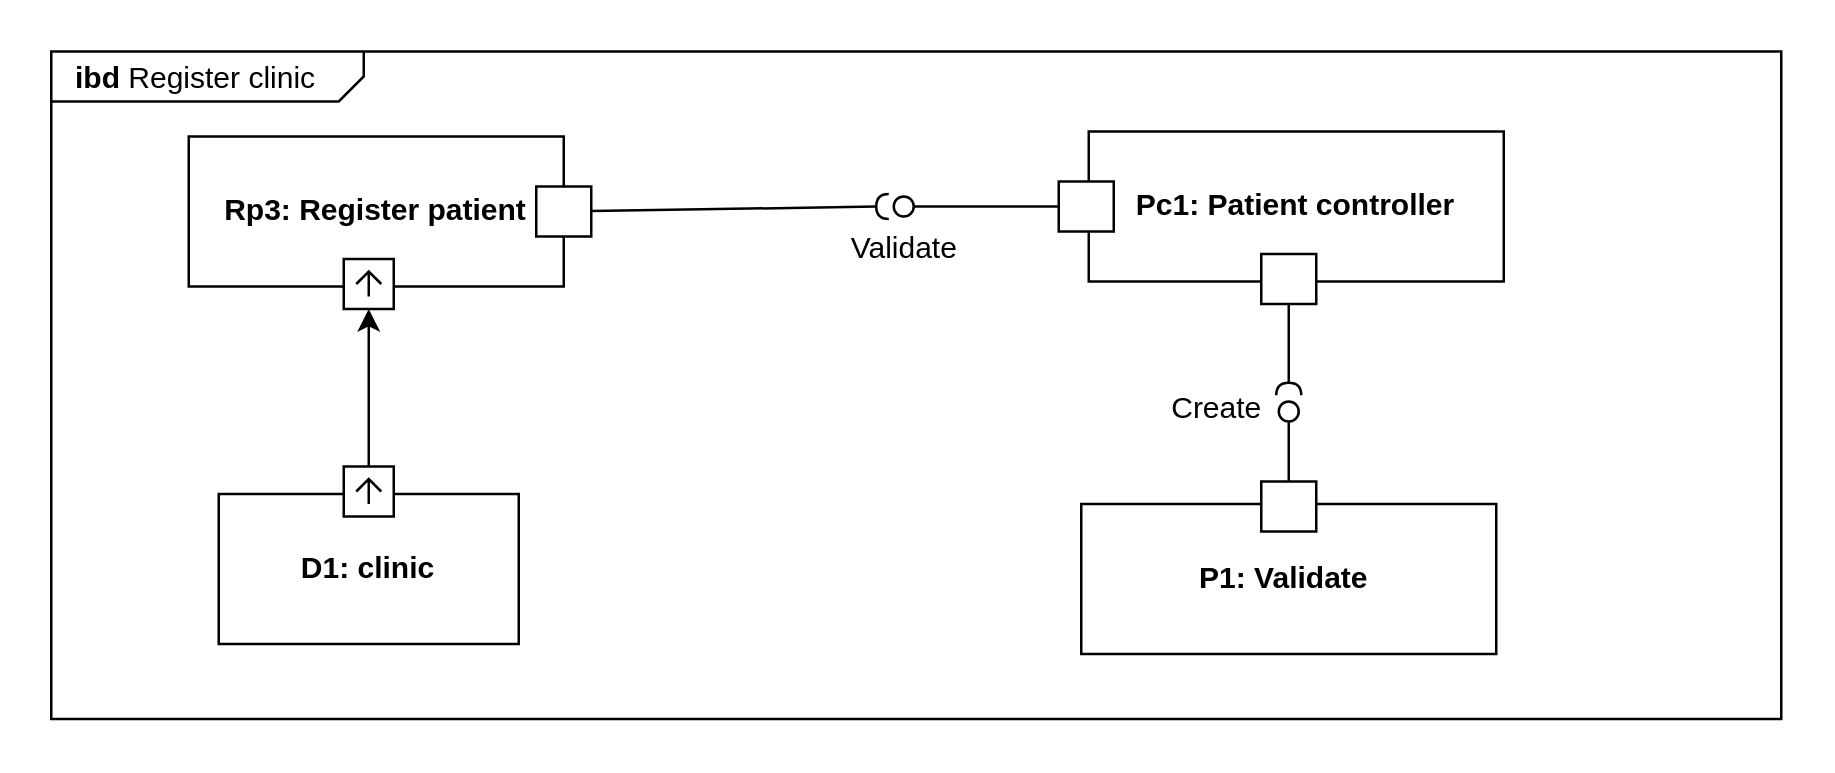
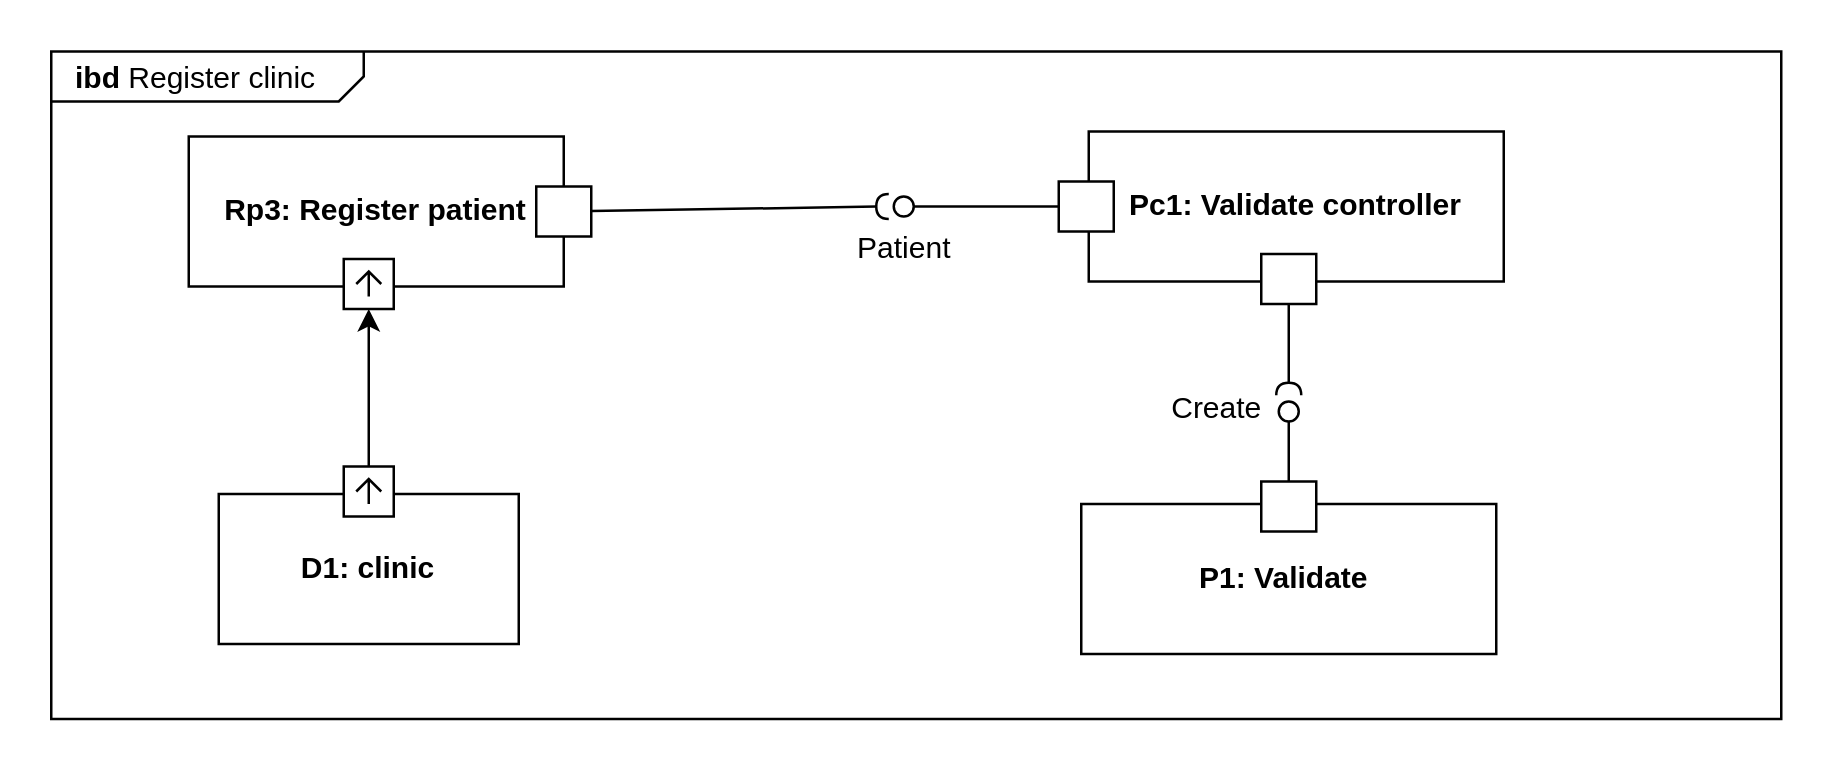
  <mxCell id="0" />
  <mxCell id="1" parent="0" />
  <mxCell id="2" value="&lt;p style=&quot;margin:0px;margin-top:4px;margin-left:10px;text-align:left;&quot;&gt;&lt;b&gt;ibd&lt;/b&gt;&amp;nbsp;Register clinic&lt;/p&gt;" style="html=1;shape=mxgraph.sysml.package;labelX=125.6;align=left;spacingLeft=10;html=1;overflow=fill;whiteSpace=wrap;recursiveResize=0;" vertex="1" parent="1"><mxGeometry x="20" y="20" width="692" height="267" as="geometry" /></mxCell>
  <mxCell id="3" style="rounded=0;orthogonalLoop=1;jettySize=auto;html=1;" edge="1" parent="1" source="6" target="19"><mxGeometry relative="1" as="geometry" /></mxCell>
  <mxCell id="4" value="" style="group" vertex="1" connectable="0" parent="1"><mxGeometry x="87" y="186" width="120" height="71" as="geometry" /></mxCell>
  <mxCell id="5" value="&lt;b&gt;D1: clinic&lt;/b&gt;" style="rounded=0;whiteSpace=wrap;html=1;fillColor=none;container=0;" vertex="1" parent="4"><mxGeometry y="11" width="120" height="60" as="geometry" /></mxCell>
  <mxCell id="6" value="" style="html=1;shape=mxgraph.sysml.port;sysMLPortType=flowN;" vertex="1" parent="4"><mxGeometry x="50" width="20" height="20" as="geometry" /></mxCell>
  <mxCell id="7" value="" style="endArrow=none;html=1;rounded=0;align=center;verticalAlign=top;endFill=0;labelBackgroundColor=none;endSize=2;" edge="1" parent="1" source="23" target="8"><mxGeometry relative="1" as="geometry"><mxPoint x="409" y="82" as="sourcePoint" /></mxGeometry></mxCell>
  <mxCell id="8" value="" style="ellipse;html=1;fontSize=11;align=center;fillColor=none;points=[];aspect=fixed;resizable=0;verticalAlign=bottom;labelPosition=center;verticalLabelPosition=top;flipH=1;" vertex="1" parent="1"><mxGeometry x="357" y="78" width="8" height="8" as="geometry" /></mxCell>
  <mxCell id="9" value="" style="endArrow=none;html=1;rounded=0;align=center;verticalAlign=top;endFill=0;labelBackgroundColor=none;endSize=2;" edge="1" parent="1" source="20" target="10"><mxGeometry relative="1" as="geometry" /></mxCell>
  <mxCell id="10" value="" style="shape=requiredInterface;html=1;fontSize=11;align=center;fillColor=none;points=[];aspect=fixed;resizable=0;verticalAlign=bottom;labelPosition=center;verticalLabelPosition=top;flipH=1;rotation=0;" vertex="1" parent="1"><mxGeometry x="350" y="77" width="5" height="10" as="geometry" /></mxCell>
- <mxCell id="11" value="Validate" style="text;html=1;align=center;verticalAlign=middle;resizable=0;points=[];autosize=1;strokeColor=none;fillColor=none;" vertex="1" parent="1"><mxGeometry x="331" y="86" width="60" height="26" as="geometry" /></mxCell>
+ <mxCell id="11" value="Patient" style="text;html=1;align=center;verticalAlign=middle;resizable=0;points=[];autosize=1;strokeColor=none;fillColor=none;" vertex="1" parent="1"><mxGeometry x="331" y="86" width="60" height="26" as="geometry" /></mxCell>
  <mxCell id="12" value="" style="endArrow=none;html=1;rounded=0;align=center;verticalAlign=top;endFill=0;labelBackgroundColor=none;endSize=2;" edge="1" parent="1" source="27" target="13"><mxGeometry relative="1" as="geometry"><mxPoint x="468" y="173" as="sourcePoint" /></mxGeometry></mxCell>
  <mxCell id="13" value="" style="ellipse;html=1;fontSize=11;align=center;fillColor=none;points=[];aspect=fixed;resizable=0;verticalAlign=bottom;labelPosition=center;verticalLabelPosition=top;flipH=1;" vertex="1" parent="1"><mxGeometry x="511" y="160" width="8" height="8" as="geometry" /></mxCell>
  <mxCell id="14" value="" style="endArrow=none;html=1;rounded=0;align=center;verticalAlign=top;endFill=0;labelBackgroundColor=none;endSize=2;" edge="1" parent="1" source="24" target="15"><mxGeometry relative="1" as="geometry" /></mxCell>
  <mxCell id="15" value="" style="shape=requiredInterface;html=1;fontSize=11;align=center;fillColor=none;points=[];aspect=fixed;resizable=0;verticalAlign=bottom;labelPosition=center;verticalLabelPosition=top;flipH=1;rotation=90;" vertex="1" parent="1"><mxGeometry x="512.5" y="150" width="5" height="10" as="geometry" /></mxCell>
  <mxCell id="16" value="Create" style="text;html=1;align=center;verticalAlign=middle;resizable=0;points=[];autosize=1;strokeColor=none;fillColor=none;" vertex="1" parent="1"><mxGeometry x="458.5" y="150" width="54" height="26" as="geometry" /></mxCell>
  <mxCell id="17" value="" style="group" vertex="1" connectable="0" parent="1"><mxGeometry x="75" y="54" width="161" height="69" as="geometry" /></mxCell>
  <mxCell id="18" value="&lt;b&gt;Rp3: Register patient&lt;/b&gt;" style="rounded=0;whiteSpace=wrap;html=1;fillColor=none;container=0;" vertex="1" parent="17"><mxGeometry width="150" height="60" as="geometry" /></mxCell>
  <mxCell id="19" value="" style="html=1;shape=mxgraph.sysml.port;sysMLPortType=flowN;container=0;" vertex="1" parent="17"><mxGeometry x="62" y="49" width="20" height="20" as="geometry" /></mxCell>
  <mxCell id="20" value="" style="html=1;rounded=0;container=0;" vertex="1" parent="17"><mxGeometry x="139" y="20" width="22" height="20" as="geometry" /></mxCell>
  <mxCell id="21" value="" style="group" vertex="1" connectable="0" parent="1"><mxGeometry x="423" y="52" width="178" height="69" as="geometry" /></mxCell>
- <mxCell id="22" value="&lt;b&gt;Pc1: Patient controller&lt;/b&gt;" style="rounded=0;whiteSpace=wrap;html=1;fillColor=none;container=0;" vertex="1" parent="21"><mxGeometry x="12" width="166" height="60" as="geometry" /></mxCell>
+ <mxCell id="22" value="&lt;b&gt;Pc1: Validate controller&lt;/b&gt;" style="rounded=0;whiteSpace=wrap;html=1;fillColor=none;container=0;" vertex="1" parent="21"><mxGeometry x="12" width="166" height="60" as="geometry" /></mxCell>
  <mxCell id="23" value="" style="html=1;rounded=0;fillColor=default;" vertex="1" parent="21"><mxGeometry y="20" width="22" height="20" as="geometry" /></mxCell>
  <mxCell id="24" value="" style="html=1;rounded=0;container=0;" vertex="1" parent="21"><mxGeometry x="81" y="49" width="22" height="20" as="geometry" /></mxCell>
  <mxCell id="25" value="" style="group" vertex="1" connectable="0" parent="1"><mxGeometry x="432" y="192" width="166" height="69" as="geometry" /></mxCell>
  <mxCell id="26" value="&lt;b&gt;P1: Validate&amp;nbsp;&lt;/b&gt;" style="rounded=0;whiteSpace=wrap;html=1;fillColor=none;container=0;" vertex="1" parent="25"><mxGeometry y="9" width="166" height="60" as="geometry" /></mxCell>
  <mxCell id="27" value="" style="html=1;rounded=0;fillColor=default;" vertex="1" parent="25"><mxGeometry x="72" width="22" height="20" as="geometry" /></mxCell>
